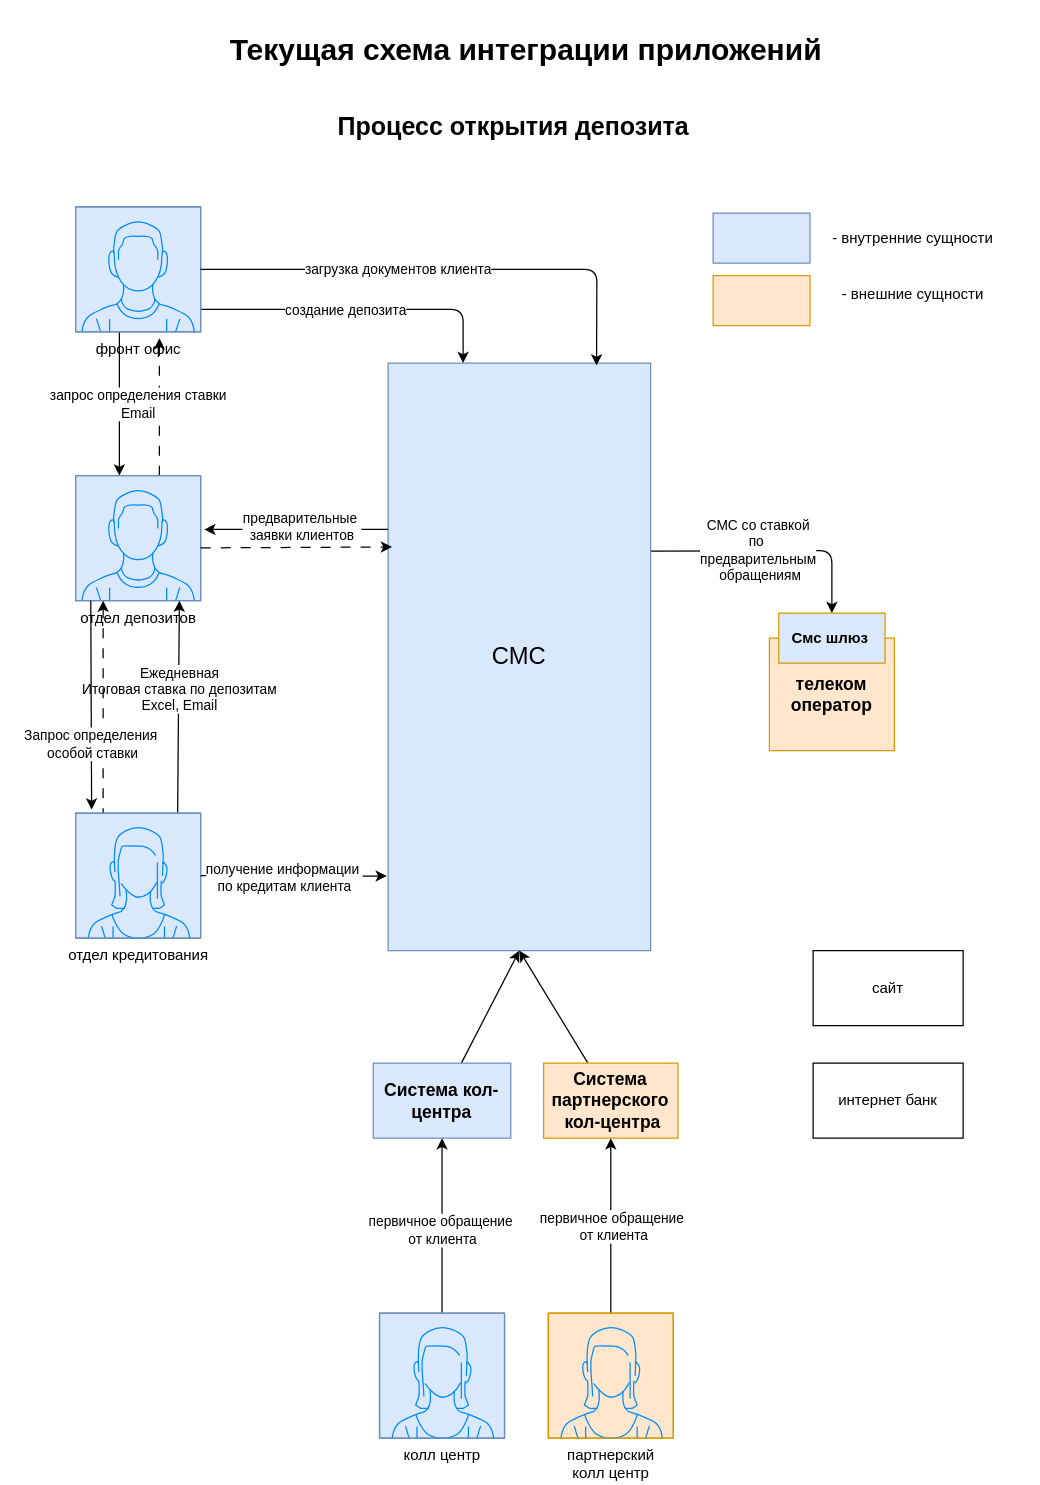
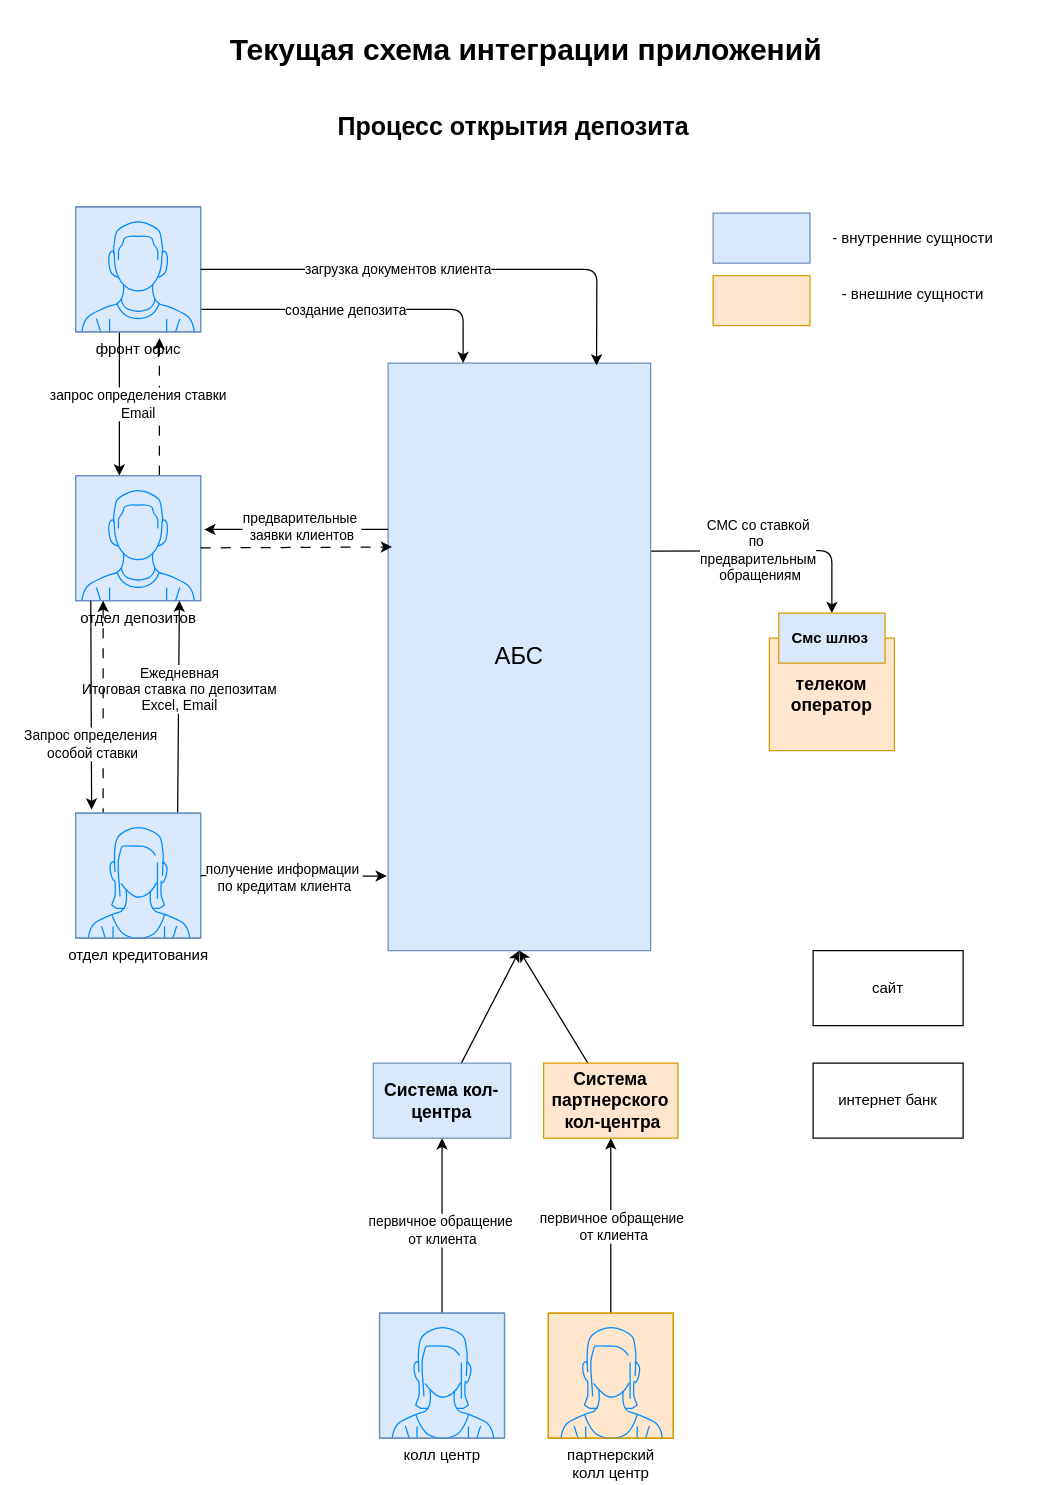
  <mxCell id="0" />
  <mxCell id="1" parent="0" />
  <mxCell id="2" style="edgeStyle=none;html=1;entryX=0.5;entryY=0;entryDx=0;entryDy=0;exitX=0.992;exitY=0.32;exitDx=0;exitDy=0;exitPerimeter=0;" edge="1" parent="1" source="4" target="6"><mxGeometry relative="1" as="geometry"><Array as="points"><mxPoint x="665" y="440" /></Array></mxGeometry></mxCell>
  <mxCell id="3" value="СМС со ставкой&lt;br&gt;по&amp;nbsp;&lt;br&gt;предварительным&lt;br&gt;&amp;nbsp;обращениям" style="edgeLabel;html=1;align=center;verticalAlign=middle;resizable=0;points=[];" vertex="1" connectable="0" parent="2"><mxGeometry x="-0.123" y="1" relative="1" as="geometry"><mxPoint x="1" as="offset" /></mxGeometry></mxCell>
- <mxCell id="4" value="&lt;font style=&quot;font-size: 19px;&quot;&gt;СМС&lt;/font&gt;" style="rounded=0;whiteSpace=wrap;html=1;fillColor=#dae8fc;strokeColor=#6c8ebf;" vertex="1" parent="1"><mxGeometry x="310" y="290" width="210" height="470" as="geometry" /></mxCell>
+ <mxCell id="4" value="&lt;font style=&quot;font-size: 19px;&quot;&gt;АБС&lt;/font&gt;" style="rounded=0;whiteSpace=wrap;html=1;fillColor=#dae8fc;strokeColor=#6c8ebf;" vertex="1" parent="1"><mxGeometry x="310" y="290" width="210" height="470" as="geometry" /></mxCell>
  <mxCell id="5" value="&lt;div align=&quot;left&quot;&gt;&lt;font style=&quot;font-size: 14px;&quot;&gt;&lt;b&gt;&amp;nbsp; &amp;nbsp; &amp;nbsp;телеком&amp;nbsp;&lt;/b&gt;&lt;/font&gt;&lt;/div&gt;&lt;div align=&quot;left&quot;&gt;&lt;font style=&quot;font-size: 14px;&quot;&gt;&lt;b&gt;&amp;nbsp; &amp;nbsp; оператор&lt;/b&gt;&lt;/font&gt;&lt;/div&gt;" style="rounded=0;whiteSpace=wrap;html=1;fillColor=#ffe6cc;strokeColor=#d79b00;align=left;" vertex="1" parent="1"><mxGeometry x="615" y="510" width="100" height="90" as="geometry" /></mxCell>
  <mxCell id="6" value="&lt;b&gt;Смс шлюз&amp;nbsp;&lt;/b&gt;" style="rounded=0;whiteSpace=wrap;html=1;fillColor=#dae8fc;strokeColor=#d79b00;" vertex="1" parent="1"><mxGeometry x="622.5" y="490" width="85" height="40" as="geometry" /></mxCell>
  <mxCell id="7" style="edgeStyle=none;html=1;entryX=0.5;entryY=1;entryDx=0;entryDy=0;" edge="1" parent="1" source="8" target="4"><mxGeometry relative="1" as="geometry" /></mxCell>
  <mxCell id="8" value="&lt;font style=&quot;font-size: 14px;&quot;&gt;&lt;b&gt;Система кол-центра&lt;/b&gt;&lt;/font&gt;" style="rounded=0;whiteSpace=wrap;html=1;fillColor=#dae8fc;strokeColor=#6c8ebf;" vertex="1" parent="1"><mxGeometry x="298.13" y="850" width="110" height="60" as="geometry" /></mxCell>
  <mxCell id="9" style="edgeStyle=none;html=1;entryX=0.5;entryY=1;entryDx=0;entryDy=0;" edge="1" parent="1" source="10" target="4"><mxGeometry relative="1" as="geometry" /></mxCell>
  <mxCell id="10" value="&lt;div&gt;&lt;font style=&quot;font-size: 14px;&quot;&gt;&lt;b&gt;Система партнерского&lt;/b&gt;&lt;/font&gt;&lt;/div&gt;&lt;div&gt;&lt;font style=&quot;font-size: 14px;&quot;&gt;&lt;b&gt;&amp;nbsp;кол-центра&lt;/b&gt;&lt;/font&gt;&lt;/div&gt;" style="rounded=0;whiteSpace=wrap;html=1;fillColor=#ffe6cc;strokeColor=#d79b00;" vertex="1" parent="1"><mxGeometry x="434.38" y="850" width="107.5" height="60" as="geometry" /></mxCell>
  <mxCell id="11" value="интернет банк" style="rounded=0;whiteSpace=wrap;html=1;" vertex="1" parent="1"><mxGeometry x="650" y="850" width="120" height="60" as="geometry" /></mxCell>
  <mxCell id="12" value="сайт" style="rounded=0;whiteSpace=wrap;html=1;" vertex="1" parent="1"><mxGeometry x="650" y="760" width="120" height="60" as="geometry" /></mxCell>
  <mxCell id="13" value="Текущая схема интеграции приложений" style="text;strokeColor=none;fillColor=none;html=1;fontSize=24;fontStyle=1;verticalAlign=middle;align=center;rounded=0;shadow=1;" vertex="1" parent="1"><mxGeometry x="30" y="20" width="780" height="40" as="geometry" /></mxCell>
  <mxCell id="14" value="&lt;font style=&quot;font-size: 20px;&quot;&gt;Процесс открытия депозита&lt;/font&gt;" style="text;strokeColor=none;fillColor=none;html=1;fontSize=24;fontStyle=1;verticalAlign=middle;align=center;rounded=0;shadow=1;" vertex="1" parent="1"><mxGeometry x="20" y="80" width="780" height="40" as="geometry" /></mxCell>
  <mxCell id="15" style="edgeStyle=none;html=1;dashed=1;dashPattern=8 8;" edge="1" parent="1"><mxGeometry relative="1" as="geometry"><mxPoint x="127" y="270" as="targetPoint" /><mxPoint x="127" y="380" as="sourcePoint" /></mxGeometry></mxCell>
  <mxCell id="16" value="отдел депозитов" style="verticalLabelPosition=bottom;shadow=0;dashed=0;align=center;html=1;verticalAlign=top;strokeWidth=1;shape=mxgraph.mockup.containers.userMale;strokeColor=#6c8ebf;strokeColor2=#008cff;fillColor=#dae8fc;" vertex="1" parent="1"><mxGeometry x="60" y="380" width="100" height="100" as="geometry" /></mxCell>
  <mxCell id="17" value="Ежедневная&lt;br&gt;Итоговая ставка по депозитам&lt;br&gt;Excel, Email" style="edgeStyle=none;html=1;exitX=0.816;exitY=0.012;exitDx=0;exitDy=0;exitPerimeter=0;" edge="1" parent="1" source="19"><mxGeometry x="0.163" y="-1" relative="1" as="geometry"><mxPoint x="143" y="600" as="sourcePoint" /><mxPoint x="143" y="480" as="targetPoint" /><mxPoint as="offset" /></mxGeometry></mxCell>
  <mxCell id="18" style="edgeStyle=none;html=1;dashed=1;dashPattern=8 8;" edge="1" parent="1"><mxGeometry relative="1" as="geometry"><mxPoint x="82" y="670" as="sourcePoint" /><mxPoint x="82" y="480" as="targetPoint" /></mxGeometry></mxCell>
  <mxCell id="19" value="отдел кредитования" style="verticalLabelPosition=bottom;shadow=0;dashed=0;align=center;html=1;verticalAlign=top;strokeWidth=1;shape=mxgraph.mockup.containers.userFemale;strokeColor=#6c8ebf;strokeColor2=#008cff;fillColor=#dae8fc;" vertex="1" parent="1"><mxGeometry x="60" y="650" width="100" height="100" as="geometry" /></mxCell>
  <mxCell id="20" style="edgeStyle=none;html=1;entryX=0.5;entryY=1;entryDx=0;entryDy=0;" edge="1" parent="1" source="22" target="8"><mxGeometry relative="1" as="geometry" /></mxCell>
  <mxCell id="21" value="первичное обращение&lt;div&gt;&amp;nbsp;от клиента&lt;/div&gt;" style="edgeLabel;html=1;align=center;verticalAlign=middle;resizable=0;points=[];" vertex="1" connectable="0" parent="20"><mxGeometry x="-0.041" y="2" relative="1" as="geometry"><mxPoint as="offset" /></mxGeometry></mxCell>
  <mxCell id="22" value="колл центр" style="verticalLabelPosition=bottom;shadow=0;dashed=0;align=center;html=1;verticalAlign=top;strokeWidth=1;shape=mxgraph.mockup.containers.userFemale;strokeColor=#6c8ebf;strokeColor2=#008cff;fillColor=#dae8fc;" vertex="1" parent="1"><mxGeometry x="303.13" y="1050" width="100" height="100" as="geometry" /></mxCell>
  <mxCell id="23" value="" style="rounded=0;whiteSpace=wrap;html=1;fillColor=#dae8fc;strokeColor=#6c8ebf;" vertex="1" parent="1"><mxGeometry x="570" y="170" width="77.5" height="40" as="geometry" /></mxCell>
  <mxCell id="24" style="edgeStyle=none;html=1;entryX=0.5;entryY=1;entryDx=0;entryDy=0;" edge="1" parent="1" source="26" target="10"><mxGeometry relative="1" as="geometry" /></mxCell>
  <mxCell id="25" value="&lt;span style=&quot;color: rgb(0, 0, 0);&quot;&gt;первичное обращение&lt;/span&gt;&lt;div&gt;&amp;nbsp;от клиента&lt;/div&gt;" style="edgeLabel;html=1;align=center;verticalAlign=middle;resizable=0;points=[];" vertex="1" connectable="0" parent="24"><mxGeometry x="0.041" relative="1" as="geometry"><mxPoint y="3" as="offset" /></mxGeometry></mxCell>
  <mxCell id="26" value="партнерский&lt;div&gt;колл центр&lt;/div&gt;" style="verticalLabelPosition=bottom;shadow=0;dashed=0;align=center;html=1;verticalAlign=top;strokeWidth=1;shape=mxgraph.mockup.containers.userFemale;strokeColor=#d79b00;strokeColor2=#008cff;fillColor=#ffe6cc;" vertex="1" parent="1"><mxGeometry x="438.13" y="1050" width="100" height="100" as="geometry" /></mxCell>
  <mxCell id="27" style="edgeStyle=none;html=1;" edge="1" parent="1"><mxGeometry relative="1" as="geometry"><mxPoint x="95" y="265" as="sourcePoint" /><mxPoint x="95" y="380" as="targetPoint" /></mxGeometry></mxCell>
  <mxCell id="28" value="запрос определения ставки&lt;br&gt;Email" style="edgeLabel;html=1;align=center;verticalAlign=middle;resizable=0;points=[];" vertex="1" connectable="0" parent="27"><mxGeometry x="-0.009" y="-1" relative="1" as="geometry"><mxPoint x="15" as="offset" /></mxGeometry></mxCell>
  <mxCell id="29" style="edgeStyle=none;html=1;exitX=0.977;exitY=0.82;exitDx=0;exitDy=0;exitPerimeter=0;" edge="1" parent="1" source="31"><mxGeometry relative="1" as="geometry"><mxPoint x="370" y="290" as="targetPoint" /><Array as="points"><mxPoint x="370" y="247" /></Array></mxGeometry></mxCell>
  <mxCell id="30" value="создание депозита" style="edgeLabel;html=1;align=center;verticalAlign=middle;resizable=0;points=[];" vertex="1" connectable="0" parent="29"><mxGeometry x="-0.076" relative="1" as="geometry"><mxPoint as="offset" /></mxGeometry></mxCell>
  <mxCell id="31" value="фронт офис" style="verticalLabelPosition=bottom;shadow=0;dashed=0;align=center;html=1;verticalAlign=top;strokeWidth=1;shape=mxgraph.mockup.containers.userMale;strokeColor=#6c8ebf;strokeColor2=#008cff;fillColor=#dae8fc;" vertex="1" parent="1"><mxGeometry x="60" y="165" width="100" height="100" as="geometry" /></mxCell>
  <mxCell id="32" value="" style="rounded=0;whiteSpace=wrap;html=1;fillColor=#ffe6cc;strokeColor=#d79b00;" vertex="1" parent="1"><mxGeometry x="570" y="220" width="77.5" height="40" as="geometry" /></mxCell>
  <mxCell id="33" value="- внутренние сущности" style="text;html=1;align=center;verticalAlign=middle;whiteSpace=wrap;rounded=0;" vertex="1" parent="1"><mxGeometry x="660" y="175" width="140" height="30" as="geometry" /></mxCell>
  <mxCell id="34" value="- внешние сущности" style="text;html=1;align=center;verticalAlign=middle;whiteSpace=wrap;rounded=0;" vertex="1" parent="1"><mxGeometry x="660" y="220" width="140" height="30" as="geometry" /></mxCell>
  <mxCell id="35" style="edgeStyle=none;html=1;entryX=1.029;entryY=0.751;entryDx=0;entryDy=0;entryPerimeter=0;exitX=0;exitY=0.351;exitDx=0;exitDy=0;exitPerimeter=0;" edge="1" parent="1"><mxGeometry relative="1" as="geometry"><mxPoint x="310" y="422.97" as="sourcePoint" /><mxPoint x="162.9" y="423.1" as="targetPoint" /></mxGeometry></mxCell>
  <mxCell id="36" value="предварительные&amp;nbsp;&lt;div&gt;заявки клиентов&lt;/div&gt;" style="edgeLabel;html=1;align=center;verticalAlign=middle;resizable=0;points=[];" vertex="1" connectable="0" parent="35"><mxGeometry x="-0.385" y="5" relative="1" as="geometry"><mxPoint x="-25" y="-8" as="offset" /></mxGeometry></mxCell>
  <mxCell id="37" style="edgeStyle=none;html=1;entryX=0.128;entryY=-0.028;entryDx=0;entryDy=0;entryPerimeter=0;" edge="1" parent="1" target="19"><mxGeometry relative="1" as="geometry"><mxPoint x="72.116" y="480" as="sourcePoint" /><mxPoint x="72.4" y="602.4" as="targetPoint" /></mxGeometry></mxCell>
  <mxCell id="38" value="Запрос определения&lt;div&gt;&amp;nbsp;особой ставки&lt;/div&gt;" style="edgeLabel;html=1;align=center;verticalAlign=middle;resizable=0;points=[];" vertex="1" connectable="0" parent="37"><mxGeometry x="0.016" y="-1" relative="1" as="geometry"><mxPoint y="29" as="offset" /></mxGeometry></mxCell>
  <mxCell id="39" style="edgeStyle=none;html=1;entryX=0.015;entryY=0.296;entryDx=0;entryDy=0;entryPerimeter=0;dashed=1;dashPattern=8 8;" edge="1" parent="1"><mxGeometry relative="1" as="geometry"><mxPoint x="160" y="437.783" as="sourcePoint" /><mxPoint x="313.15" y="437.12" as="targetPoint" /></mxGeometry></mxCell>
  <mxCell id="40" style="edgeStyle=none;html=1;entryX=0.794;entryY=0.004;entryDx=0;entryDy=0;entryPerimeter=0;" edge="1" parent="1" source="31" target="4"><mxGeometry relative="1" as="geometry"><Array as="points"><mxPoint x="477" y="215" /></Array></mxGeometry></mxCell>
  <mxCell id="41" value="загрузка документов клиента" style="edgeLabel;html=1;align=center;verticalAlign=middle;resizable=0;points=[];" vertex="1" connectable="0" parent="40"><mxGeometry x="-0.202" y="1" relative="1" as="geometry"><mxPoint as="offset" /></mxGeometry></mxCell>
  <mxCell id="42" style="edgeStyle=none;html=1;entryX=-0.005;entryY=0.873;entryDx=0;entryDy=0;entryPerimeter=0;" edge="1" parent="1" source="19" target="4"><mxGeometry relative="1" as="geometry" /></mxCell>
  <mxCell id="43" value="получение информации&amp;nbsp;&lt;div&gt;по кредитам клиента&lt;/div&gt;" style="edgeLabel;html=1;align=center;verticalAlign=middle;resizable=0;points=[];" vertex="1" connectable="0" parent="42"><mxGeometry x="-0.095" y="-1" relative="1" as="geometry"><mxPoint as="offset" /></mxGeometry></mxCell>
